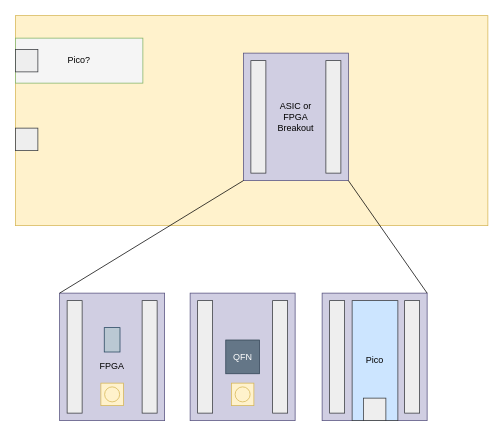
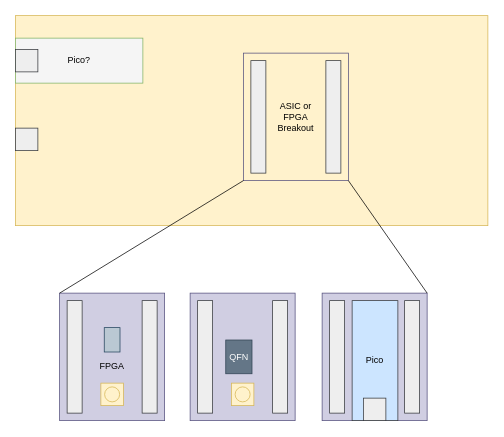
  <mxCell id="0" />
  <mxCell id="1" parent="0" />
  <mxCell id="2" value="" style="rounded=0;whiteSpace=wrap;html=1;fillColor=#fff2cc;strokeColor=#d6b656;" vertex="1" parent="1"><mxGeometry x="20" y="20" width="630" height="280" as="geometry" /></mxCell>
  <mxCell id="3" value="" style="rounded=0;whiteSpace=wrap;html=1;fillColor=#d0cee2;strokeColor=#56517e;" vertex="1" parent="1"><mxGeometry x="79" y="390" width="140" height="170" as="geometry" /></mxCell>
  <mxCell id="4" value="" style="rounded=0;whiteSpace=wrap;html=1;fillColor=#eeeeee;strokeColor=#36393d;" vertex="1" parent="1"><mxGeometry x="89" y="400" width="20" height="150" as="geometry" /></mxCell>
  <mxCell id="5" value="" style="rounded=0;whiteSpace=wrap;html=1;fillColor=#eeeeee;strokeColor=#36393d;" vertex="1" parent="1"><mxGeometry x="189" y="400" width="20" height="150" as="geometry" /></mxCell>
  <mxCell id="6" value="" style="rounded=0;whiteSpace=wrap;html=1;fillColor=#d0cee2;strokeColor=#56517e;" vertex="1" parent="1"><mxGeometry x="253" y="390" width="140" height="170" as="geometry" /></mxCell>
  <mxCell id="7" value="" style="rounded=0;whiteSpace=wrap;html=1;fillColor=#eeeeee;strokeColor=#36393d;" vertex="1" parent="1"><mxGeometry x="263" y="400" width="20" height="150" as="geometry" /></mxCell>
  <mxCell id="8" value="" style="rounded=0;whiteSpace=wrap;html=1;fillColor=#eeeeee;strokeColor=#36393d;" vertex="1" parent="1"><mxGeometry x="363" y="400" width="20" height="150" as="geometry" /></mxCell>
  <mxCell id="9" value="" style="rounded=0;whiteSpace=wrap;html=1;fillColor=#d0cee2;strokeColor=#56517e;" vertex="1" parent="1"><mxGeometry x="429" y="390" width="140" height="170" as="geometry" /></mxCell>
  <mxCell id="10" value="" style="rounded=0;whiteSpace=wrap;html=1;fillColor=#eeeeee;strokeColor=#36393d;" vertex="1" parent="1"><mxGeometry x="439" y="400" width="20" height="150" as="geometry" /></mxCell>
  <mxCell id="11" value="" style="rounded=0;whiteSpace=wrap;html=1;fillColor=#eeeeee;strokeColor=#36393d;" vertex="1" parent="1"><mxGeometry x="539" y="400" width="20" height="150" as="geometry" /></mxCell>
  <mxCell id="12" value="Pico" style="rounded=0;whiteSpace=wrap;html=1;fillColor=#cce5ff;strokeColor=#36393d;" vertex="1" parent="1"><mxGeometry x="469" y="400" width="61" height="160" as="geometry" /></mxCell>
  <mxCell id="13" value="" style="rounded=0;whiteSpace=wrap;html=1;fillColor=#eeeeee;strokeColor=#36393d;" vertex="1" parent="1"><mxGeometry x="484" y="530" width="30" height="30" as="geometry" /></mxCell>
- <mxCell id="14" value="QFN" style="whiteSpace=wrap;html=1;aspect=fixed;fillColor=#647687;fontColor=#ffffff;strokeColor=#314354;" vertex="1" parent="1"><mxGeometry x="300.5" y="452.5" width="45" height="45" as="geometry" /></mxCell>
+ <mxCell id="14" value="QFN" style="whiteSpace=wrap;html=1;aspect=fixed;fillColor=#647687;fontColor=#ffffff;strokeColor=#314354;" vertex="1" parent="1"><mxGeometry x="300.5" y="452.5" width="35" height="45" as="geometry" /></mxCell>
  <mxCell id="15" value="" style="rounded=0;whiteSpace=wrap;html=1;fillColor=#bac8d3;strokeColor=#23445d;" vertex="1" parent="1"><mxGeometry x="138.5" y="436" width="21" height="32.5" as="geometry" /></mxCell>
  <mxCell id="16" value="" style="whiteSpace=wrap;html=1;aspect=fixed;fillColor=#fff2cc;strokeColor=#d6b656;" vertex="1" parent="1"><mxGeometry x="134" y="510" width="30" height="30" as="geometry" /></mxCell>
  <mxCell id="17" value="" style="ellipse;whiteSpace=wrap;html=1;aspect=fixed;fillColor=#fff2cc;strokeColor=#d6b656;" vertex="1" parent="1"><mxGeometry x="139" y="515" width="20" height="20" as="geometry" /></mxCell>
  <mxCell id="18" value="" style="whiteSpace=wrap;html=1;aspect=fixed;fillColor=#fff2cc;strokeColor=#d6b656;" vertex="1" parent="1"><mxGeometry x="308" y="510" width="30" height="30" as="geometry" /></mxCell>
  <mxCell id="19" value="" style="ellipse;whiteSpace=wrap;html=1;aspect=fixed;fillColor=#fff2cc;strokeColor=#d6b656;" vertex="1" parent="1"><mxGeometry x="313" y="515" width="20" height="20" as="geometry" /></mxCell>
  <mxCell id="20" value="" style="group" vertex="1" connectable="0" parent="1"><mxGeometry x="324" y="70" width="140" height="170" as="geometry" /></mxCell>
- <mxCell id="21" value="&lt;div&gt;ASIC or&lt;/div&gt;&lt;div&gt;FPGA&lt;/div&gt;&lt;div&gt;Breakout&lt;br&gt;&lt;/div&gt;" style="rounded=0;whiteSpace=wrap;html=1;fillColor=#d0cee2;strokeColor=#56517e;" vertex="1" parent="20"><mxGeometry width="140" height="170" as="geometry" /></mxCell>
+ <mxCell id="21" value="&lt;div&gt;ASIC or&lt;/div&gt;&lt;div&gt;FPGA&lt;/div&gt;&lt;div&gt;Breakout&lt;br&gt;&lt;/div&gt;" style="rounded=0;whiteSpace=wrap;html=1;fillColor=#fff2cc;strokeColor=#56517e;" vertex="1" parent="20"><mxGeometry width="140" height="170" as="geometry" /></mxCell>
  <mxCell id="22" value="" style="rounded=0;whiteSpace=wrap;html=1;fillColor=#eeeeee;strokeColor=#36393d;" vertex="1" parent="20"><mxGeometry x="10" y="10" width="20" height="150" as="geometry" /></mxCell>
  <mxCell id="23" value="" style="rounded=0;whiteSpace=wrap;html=1;fillColor=#eeeeee;strokeColor=#36393d;" vertex="1" parent="20"><mxGeometry x="110" y="10" width="20" height="150" as="geometry" /></mxCell>
  <mxCell id="24" value="" style="endArrow=none;html=1;rounded=0;exitX=0;exitY=0;exitDx=0;exitDy=0;entryX=0;entryY=1;entryDx=0;entryDy=0;" edge="1" parent="1" source="3" target="21"><mxGeometry width="50" height="50" relative="1" as="geometry"><mxPoint x="300" y="350" as="sourcePoint" /><mxPoint x="350" y="300" as="targetPoint" /></mxGeometry></mxCell>
  <mxCell id="25" value="" style="endArrow=none;html=1;rounded=0;entryX=1;entryY=1;entryDx=0;entryDy=0;exitX=1;exitY=0;exitDx=0;exitDy=0;" edge="1" parent="1" source="9" target="21"><mxGeometry width="50" height="50" relative="1" as="geometry"><mxPoint x="300" y="350" as="sourcePoint" /><mxPoint x="350" y="300" as="targetPoint" /></mxGeometry></mxCell>
  <mxCell id="26" value="Pico?" style="rounded=0;whiteSpace=wrap;html=1;fillColor=#f5f5f5;strokeColor=#82b366;" vertex="1" parent="1"><mxGeometry x="20" y="50" width="170" height="60" as="geometry" /></mxCell>
  <mxCell id="27" value="" style="rounded=0;whiteSpace=wrap;html=1;fillColor=#eeeeee;strokeColor=#36393d;" vertex="1" parent="1"><mxGeometry x="20" y="65" width="30" height="30" as="geometry" /></mxCell>
  <mxCell id="28" value="" style="rounded=0;whiteSpace=wrap;html=1;fillColor=#eeeeee;strokeColor=#36393d;" vertex="1" parent="1"><mxGeometry x="20" y="170" width="30" height="30" as="geometry" /></mxCell>
  <mxCell id="29" value="FPGA" style="text;html=1;strokeColor=none;fillColor=none;align=center;verticalAlign=middle;whiteSpace=wrap;rounded=0;" vertex="1" parent="1"><mxGeometry x="119" y="472" width="60" height="30" as="geometry" /></mxCell>
